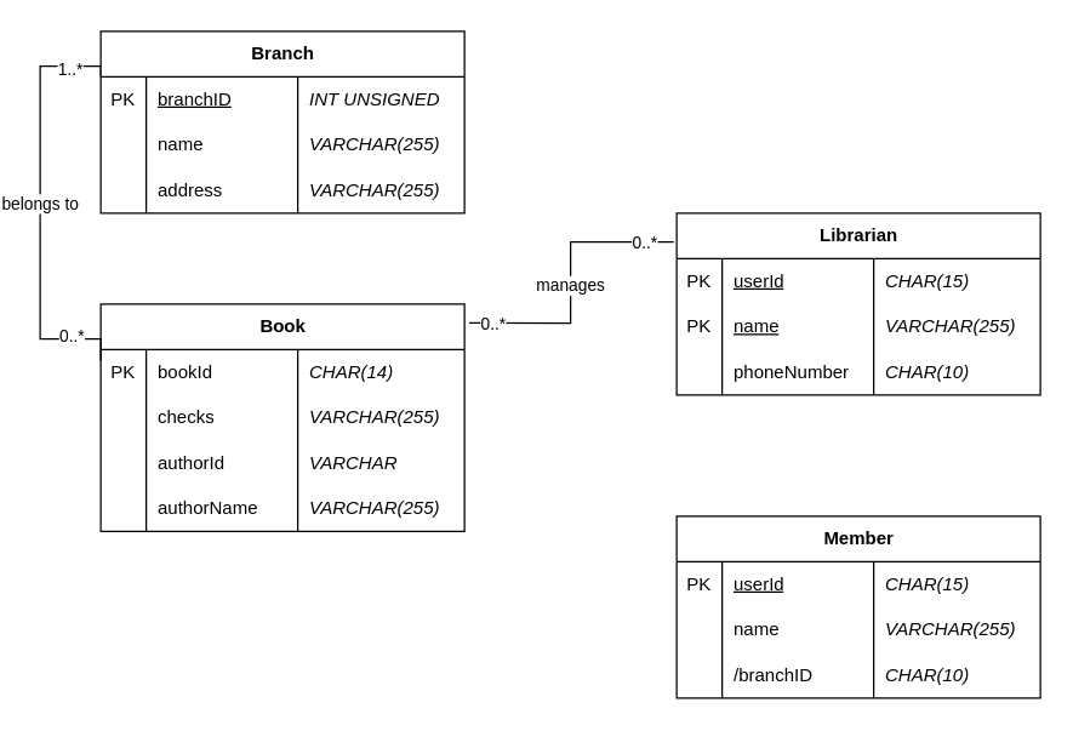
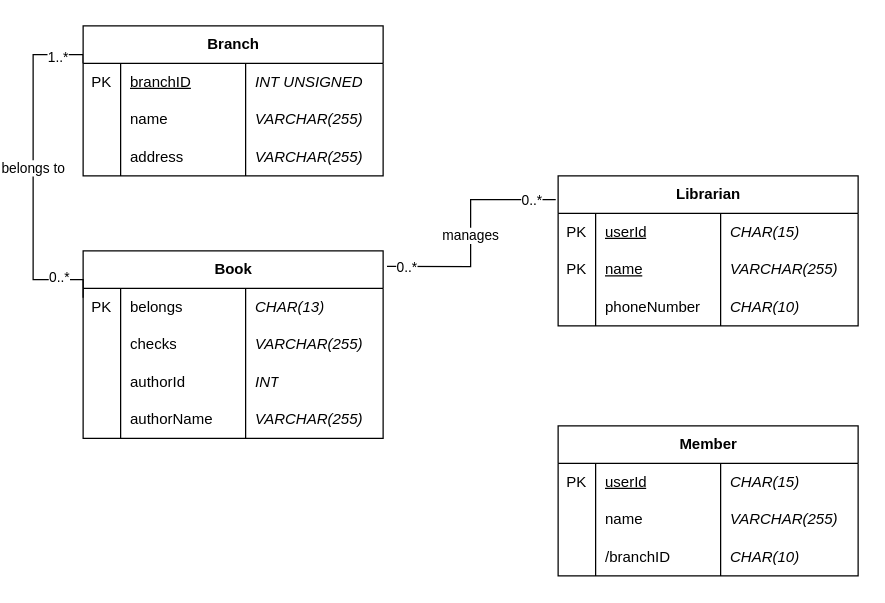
  <mxCell id="0" />
  <mxCell id="1" parent="0" />
  <mxCell id="2" value="Book" style="shape=table;startSize=30;container=1;collapsible=1;childLayout=tableLayout;fixedRows=1;rowLines=0;fontStyle=1;align=center;resizeLast=1;html=1;" parent="1" vertex="1"><mxGeometry x="60" y="200" width="240" height="150" as="geometry" /></mxCell>
  <mxCell id="3" value="" style="shape=tableRow;horizontal=0;startSize=0;swimlaneHead=0;swimlaneBody=0;fillColor=none;collapsible=0;dropTarget=0;points=[[0,0.5],[1,0.5]];portConstraint=eastwest;top=0;left=0;right=0;bottom=0;" parent="2" vertex="1"><mxGeometry y="30" width="240" height="30" as="geometry" /></mxCell>
  <mxCell id="4" value="PK" style="shape=partialRectangle;connectable=0;fillColor=none;top=0;left=0;bottom=0;right=0;editable=1;overflow=hidden;whiteSpace=wrap;html=1;" parent="3" vertex="1"><mxGeometry width="30" height="30" as="geometry"><mxRectangle width="30" height="30" as="alternateBounds" /></mxGeometry></mxCell>
- <mxCell id="5" value="bookId" style="shape=partialRectangle;connectable=0;fillColor=none;top=0;left=0;bottom=0;right=0;align=left;spacingLeft=6;overflow=hidden;whiteSpace=wrap;html=1;" parent="3" vertex="1"><mxGeometry x="30" width="100" height="30" as="geometry"><mxRectangle width="100" height="30" as="alternateBounds" /></mxGeometry></mxCell>
- <mxCell id="6" value="CHAR(14)" style="shape=partialRectangle;connectable=0;fillColor=none;top=0;left=0;bottom=0;right=0;align=left;spacingLeft=6;overflow=hidden;whiteSpace=wrap;html=1;fontStyle=2" parent="3" vertex="1"><mxGeometry x="130" width="110" height="30" as="geometry"><mxRectangle width="110" height="30" as="alternateBounds" /></mxGeometry></mxCell>
+ <mxCell id="5" value="belongs" style="shape=partialRectangle;connectable=0;fillColor=none;top=0;left=0;bottom=0;right=0;align=left;spacingLeft=6;overflow=hidden;whiteSpace=wrap;html=1;" parent="3" vertex="1"><mxGeometry x="30" width="100" height="30" as="geometry"><mxRectangle width="100" height="30" as="alternateBounds" /></mxGeometry></mxCell>
+ <mxCell id="6" value="CHAR(13)" style="shape=partialRectangle;connectable=0;fillColor=none;top=0;left=0;bottom=0;right=0;align=left;spacingLeft=6;overflow=hidden;whiteSpace=wrap;html=1;fontStyle=2" parent="3" vertex="1"><mxGeometry x="130" width="110" height="30" as="geometry"><mxRectangle width="110" height="30" as="alternateBounds" /></mxGeometry></mxCell>
  <mxCell id="7" value="" style="shape=tableRow;horizontal=0;startSize=0;swimlaneHead=0;swimlaneBody=0;fillColor=none;collapsible=0;dropTarget=0;points=[[0,0.5],[1,0.5]];portConstraint=eastwest;top=0;left=0;right=0;bottom=0;" parent="2" vertex="1"><mxGeometry y="60" width="240" height="30" as="geometry" /></mxCell>
  <mxCell id="8" value="" style="shape=partialRectangle;connectable=0;fillColor=none;top=0;left=0;bottom=0;right=0;editable=1;overflow=hidden;whiteSpace=wrap;html=1;" parent="7" vertex="1"><mxGeometry width="30" height="30" as="geometry"><mxRectangle width="30" height="30" as="alternateBounds" /></mxGeometry></mxCell>
  <mxCell id="9" value="checks" style="shape=partialRectangle;connectable=0;fillColor=none;top=0;left=0;bottom=0;right=0;align=left;spacingLeft=6;overflow=hidden;whiteSpace=wrap;html=1;" parent="7" vertex="1"><mxGeometry x="30" width="100" height="30" as="geometry"><mxRectangle width="100" height="30" as="alternateBounds" /></mxGeometry></mxCell>
  <mxCell id="10" value="VARCHAR(255)" style="shape=partialRectangle;connectable=0;fillColor=none;top=0;left=0;bottom=0;right=0;align=left;spacingLeft=6;overflow=hidden;whiteSpace=wrap;html=1;fontStyle=2" parent="7" vertex="1"><mxGeometry x="130" width="110" height="30" as="geometry"><mxRectangle width="110" height="30" as="alternateBounds" /></mxGeometry></mxCell>
  <mxCell id="11" value="" style="shape=tableRow;horizontal=0;startSize=0;swimlaneHead=0;swimlaneBody=0;fillColor=none;collapsible=0;dropTarget=0;points=[[0,0.5],[1,0.5]];portConstraint=eastwest;top=0;left=0;right=0;bottom=0;" parent="2" vertex="1"><mxGeometry y="90" width="240" height="30" as="geometry" /></mxCell>
  <mxCell id="12" value="" style="shape=partialRectangle;connectable=0;fillColor=none;top=0;left=0;bottom=0;right=0;editable=1;overflow=hidden;whiteSpace=wrap;html=1;" parent="11" vertex="1"><mxGeometry width="30" height="30" as="geometry"><mxRectangle width="30" height="30" as="alternateBounds" /></mxGeometry></mxCell>
  <mxCell id="13" value="authorId" style="shape=partialRectangle;connectable=0;fillColor=none;top=0;left=0;bottom=0;right=0;align=left;spacingLeft=6;overflow=hidden;whiteSpace=wrap;html=1;" parent="11" vertex="1"><mxGeometry x="30" width="100" height="30" as="geometry"><mxRectangle width="100" height="30" as="alternateBounds" /></mxGeometry></mxCell>
- <mxCell id="14" value="VARCHAR" style="shape=partialRectangle;connectable=0;fillColor=none;top=0;left=0;bottom=0;right=0;align=left;spacingLeft=6;overflow=hidden;whiteSpace=wrap;html=1;fontStyle=2" parent="11" vertex="1"><mxGeometry x="130" width="110" height="30" as="geometry"><mxRectangle width="110" height="30" as="alternateBounds" /></mxGeometry></mxCell>
+ <mxCell id="14" value="INT" style="shape=partialRectangle;connectable=0;fillColor=none;top=0;left=0;bottom=0;right=0;align=left;spacingLeft=6;overflow=hidden;whiteSpace=wrap;html=1;fontStyle=2" parent="11" vertex="1"><mxGeometry x="130" width="110" height="30" as="geometry"><mxRectangle width="110" height="30" as="alternateBounds" /></mxGeometry></mxCell>
  <mxCell id="15" value="" style="shape=tableRow;horizontal=0;startSize=0;swimlaneHead=0;swimlaneBody=0;fillColor=none;collapsible=0;dropTarget=0;points=[[0,0.5],[1,0.5]];portConstraint=eastwest;top=0;left=0;right=0;bottom=0;" parent="2" vertex="1"><mxGeometry y="120" width="240" height="30" as="geometry" /></mxCell>
  <mxCell id="16" value="" style="shape=partialRectangle;connectable=0;fillColor=none;top=0;left=0;bottom=0;right=0;editable=1;overflow=hidden;whiteSpace=wrap;html=1;" parent="15" vertex="1"><mxGeometry width="30" height="30" as="geometry"><mxRectangle width="30" height="30" as="alternateBounds" /></mxGeometry></mxCell>
  <mxCell id="17" value="authorName" style="shape=partialRectangle;connectable=0;fillColor=none;top=0;left=0;bottom=0;right=0;align=left;spacingLeft=6;overflow=hidden;whiteSpace=wrap;html=1;" parent="15" vertex="1"><mxGeometry x="30" width="100" height="30" as="geometry"><mxRectangle width="100" height="30" as="alternateBounds" /></mxGeometry></mxCell>
  <mxCell id="18" value="VARCHAR(255)" style="shape=partialRectangle;connectable=0;fillColor=none;top=0;left=0;bottom=0;right=0;align=left;spacingLeft=6;overflow=hidden;whiteSpace=wrap;html=1;fontStyle=2" parent="15" vertex="1"><mxGeometry x="130" width="110" height="30" as="geometry"><mxRectangle width="110" height="30" as="alternateBounds" /></mxGeometry></mxCell>
  <mxCell id="19" value="Member" style="shape=table;startSize=30;container=1;collapsible=1;childLayout=tableLayout;fixedRows=1;rowLines=0;fontStyle=1;align=center;resizeLast=1;html=1;" parent="1" vertex="1"><mxGeometry x="440" y="340" width="240" height="120" as="geometry" /></mxCell>
  <mxCell id="20" value="" style="shape=tableRow;horizontal=0;startSize=0;swimlaneHead=0;swimlaneBody=0;fillColor=none;collapsible=0;dropTarget=0;points=[[0,0.5],[1,0.5]];portConstraint=eastwest;top=0;left=0;right=0;bottom=0;strokeColor=default;fontStyle=1" parent="19" vertex="1"><mxGeometry y="30" width="240" height="30" as="geometry" /></mxCell>
  <mxCell id="21" value="PK" style="shape=partialRectangle;connectable=0;fillColor=none;top=0;left=0;bottom=0;right=0;fontStyle=0;overflow=hidden;whiteSpace=wrap;html=1;" parent="20" vertex="1"><mxGeometry width="30" height="30" as="geometry"><mxRectangle width="30" height="30" as="alternateBounds" /></mxGeometry></mxCell>
  <mxCell id="22" value="userId" style="shape=partialRectangle;connectable=0;fillColor=none;top=0;left=0;bottom=0;right=0;align=left;spacingLeft=6;fontStyle=4;overflow=hidden;whiteSpace=wrap;html=1;" parent="20" vertex="1"><mxGeometry x="30" width="100" height="30" as="geometry"><mxRectangle width="100" height="30" as="alternateBounds" /></mxGeometry></mxCell>
  <mxCell id="23" value="&lt;span style=&quot;font-weight: normal;&quot;&gt;CHAR(15)&lt;/span&gt;" style="shape=partialRectangle;connectable=0;fillColor=none;top=0;left=0;bottom=0;right=0;align=left;spacingLeft=6;fontStyle=3;overflow=hidden;whiteSpace=wrap;html=1;strokeColor=inherit;" parent="20" vertex="1"><mxGeometry x="130" width="110" height="30" as="geometry"><mxRectangle width="110" height="30" as="alternateBounds" /></mxGeometry></mxCell>
  <mxCell id="24" value="" style="shape=tableRow;horizontal=0;startSize=0;swimlaneHead=0;swimlaneBody=0;fillColor=none;collapsible=0;dropTarget=0;points=[[0,0.5],[1,0.5]];portConstraint=eastwest;top=0;left=0;right=0;bottom=0;" parent="19" vertex="1"><mxGeometry y="60" width="240" height="30" as="geometry" /></mxCell>
  <mxCell id="25" value="" style="shape=partialRectangle;connectable=0;fillColor=none;top=0;left=0;bottom=0;right=0;editable=1;overflow=hidden;whiteSpace=wrap;html=1;" parent="24" vertex="1"><mxGeometry width="30" height="30" as="geometry"><mxRectangle width="30" height="30" as="alternateBounds" /></mxGeometry></mxCell>
  <mxCell id="26" value="name" style="shape=partialRectangle;connectable=0;fillColor=none;top=0;left=0;bottom=0;right=0;align=left;spacingLeft=6;overflow=hidden;whiteSpace=wrap;html=1;" parent="24" vertex="1"><mxGeometry x="30" width="100" height="30" as="geometry"><mxRectangle width="100" height="30" as="alternateBounds" /></mxGeometry></mxCell>
  <mxCell id="27" value="VARCHAR(255)" style="shape=partialRectangle;connectable=0;fillColor=none;top=0;left=0;bottom=0;right=0;align=left;spacingLeft=6;overflow=hidden;whiteSpace=wrap;html=1;fontStyle=2" parent="24" vertex="1"><mxGeometry x="130" width="110" height="30" as="geometry"><mxRectangle width="110" height="30" as="alternateBounds" /></mxGeometry></mxCell>
  <mxCell id="28" value="" style="shape=tableRow;horizontal=0;startSize=0;swimlaneHead=0;swimlaneBody=0;fillColor=none;collapsible=0;dropTarget=0;points=[[0,0.5],[1,0.5]];portConstraint=eastwest;top=0;left=0;right=0;bottom=0;" parent="19" vertex="1"><mxGeometry y="90" width="240" height="30" as="geometry" /></mxCell>
  <mxCell id="29" value="" style="shape=partialRectangle;connectable=0;fillColor=none;top=0;left=0;bottom=0;right=0;editable=1;overflow=hidden;whiteSpace=wrap;html=1;" parent="28" vertex="1"><mxGeometry width="30" height="30" as="geometry"><mxRectangle width="30" height="30" as="alternateBounds" /></mxGeometry></mxCell>
  <mxCell id="30" value="/branchID" style="shape=partialRectangle;connectable=0;fillColor=none;top=0;left=0;bottom=0;right=0;align=left;spacingLeft=6;overflow=hidden;whiteSpace=wrap;html=1;" parent="28" vertex="1"><mxGeometry x="30" width="100" height="30" as="geometry"><mxRectangle width="100" height="30" as="alternateBounds" /></mxGeometry></mxCell>
  <mxCell id="31" value="CHAR(10)" style="shape=partialRectangle;connectable=0;fillColor=none;top=0;left=0;bottom=0;right=0;align=left;spacingLeft=6;overflow=hidden;whiteSpace=wrap;html=1;fontStyle=2" parent="28" vertex="1"><mxGeometry x="130" width="110" height="30" as="geometry"><mxRectangle width="110" height="30" as="alternateBounds" /></mxGeometry></mxCell>
  <mxCell id="32" value="Librarian" style="shape=table;startSize=30;container=1;collapsible=1;childLayout=tableLayout;fixedRows=1;rowLines=0;fontStyle=1;align=center;resizeLast=1;html=1;" parent="1" vertex="1"><mxGeometry x="440" y="140" width="240" height="120" as="geometry" /></mxCell>
  <mxCell id="33" value="" style="shape=tableRow;horizontal=0;startSize=0;swimlaneHead=0;swimlaneBody=0;fillColor=none;collapsible=0;dropTarget=0;points=[[0,0.5],[1,0.5]];portConstraint=eastwest;top=0;left=0;right=0;bottom=0;strokeColor=default;fontStyle=1" parent="32" vertex="1"><mxGeometry y="30" width="240" height="30" as="geometry" /></mxCell>
  <mxCell id="34" value="PK" style="shape=partialRectangle;connectable=0;fillColor=none;top=0;left=0;bottom=0;right=0;fontStyle=0;overflow=hidden;whiteSpace=wrap;html=1;" parent="33" vertex="1"><mxGeometry width="30" height="30" as="geometry"><mxRectangle width="30" height="30" as="alternateBounds" /></mxGeometry></mxCell>
  <mxCell id="35" value="userId" style="shape=partialRectangle;connectable=0;fillColor=none;top=0;left=0;bottom=0;right=0;align=left;spacingLeft=6;fontStyle=4;overflow=hidden;whiteSpace=wrap;html=1;" parent="33" vertex="1"><mxGeometry x="30" width="100" height="30" as="geometry"><mxRectangle width="100" height="30" as="alternateBounds" /></mxGeometry></mxCell>
  <mxCell id="36" value="&lt;span style=&quot;font-weight: normal;&quot;&gt;CHAR(15)&lt;/span&gt;" style="shape=partialRectangle;connectable=0;fillColor=none;top=0;left=0;bottom=0;right=0;align=left;spacingLeft=6;fontStyle=3;overflow=hidden;whiteSpace=wrap;html=1;strokeColor=inherit;" parent="33" vertex="1"><mxGeometry x="130" width="110" height="30" as="geometry"><mxRectangle width="110" height="30" as="alternateBounds" /></mxGeometry></mxCell>
  <mxCell id="37" value="" style="shape=tableRow;horizontal=0;startSize=0;swimlaneHead=0;swimlaneBody=0;fillColor=none;collapsible=0;dropTarget=0;points=[[0,0.5],[1,0.5]];portConstraint=eastwest;top=0;left=0;right=0;bottom=0;" parent="32" vertex="1"><mxGeometry y="60" width="240" height="30" as="geometry" /></mxCell>
  <mxCell id="38" value="PK" style="shape=partialRectangle;connectable=0;fillColor=none;top=0;left=0;bottom=0;right=0;editable=1;overflow=hidden;whiteSpace=wrap;html=1;" parent="37" vertex="1"><mxGeometry width="30" height="30" as="geometry"><mxRectangle width="30" height="30" as="alternateBounds" /></mxGeometry></mxCell>
  <mxCell id="39" value="name" style="shape=partialRectangle;connectable=0;fillColor=none;top=0;left=0;bottom=0;right=0;align=left;spacingLeft=6;overflow=hidden;whiteSpace=wrap;html=1;fontStyle=4" parent="37" vertex="1"><mxGeometry x="30" width="100" height="30" as="geometry"><mxRectangle width="100" height="30" as="alternateBounds" /></mxGeometry></mxCell>
  <mxCell id="40" value="VARCHAR(255)" style="shape=partialRectangle;connectable=0;fillColor=none;top=0;left=0;bottom=0;right=0;align=left;spacingLeft=6;overflow=hidden;whiteSpace=wrap;html=1;fontStyle=2" parent="37" vertex="1"><mxGeometry x="130" width="110" height="30" as="geometry"><mxRectangle width="110" height="30" as="alternateBounds" /></mxGeometry></mxCell>
  <mxCell id="41" value="" style="shape=tableRow;horizontal=0;startSize=0;swimlaneHead=0;swimlaneBody=0;fillColor=none;collapsible=0;dropTarget=0;points=[[0,0.5],[1,0.5]];portConstraint=eastwest;top=0;left=0;right=0;bottom=0;" parent="32" vertex="1"><mxGeometry y="90" width="240" height="30" as="geometry" /></mxCell>
  <mxCell id="42" value="" style="shape=partialRectangle;connectable=0;fillColor=none;top=0;left=0;bottom=0;right=0;editable=1;overflow=hidden;whiteSpace=wrap;html=1;" parent="41" vertex="1"><mxGeometry width="30" height="30" as="geometry"><mxRectangle width="30" height="30" as="alternateBounds" /></mxGeometry></mxCell>
  <mxCell id="43" value="phoneNumber" style="shape=partialRectangle;connectable=0;fillColor=none;top=0;left=0;bottom=0;right=0;align=left;spacingLeft=6;overflow=hidden;whiteSpace=wrap;html=1;" parent="41" vertex="1"><mxGeometry x="30" width="100" height="30" as="geometry"><mxRectangle width="100" height="30" as="alternateBounds" /></mxGeometry></mxCell>
  <mxCell id="44" value="CHAR(10)" style="shape=partialRectangle;connectable=0;fillColor=none;top=0;left=0;bottom=0;right=0;align=left;spacingLeft=6;overflow=hidden;whiteSpace=wrap;html=1;fontStyle=2" parent="41" vertex="1"><mxGeometry x="130" width="110" height="30" as="geometry"><mxRectangle width="110" height="30" as="alternateBounds" /></mxGeometry></mxCell>
  <mxCell id="45" style="edgeStyle=orthogonalEdgeStyle;shape=connector;rounded=0;orthogonalLoop=1;jettySize=auto;html=1;exitX=0;exitY=0.25;exitDx=0;exitDy=0;entryX=0;entryY=0.25;entryDx=0;entryDy=0;strokeColor=default;align=center;verticalAlign=middle;fontFamily=Helvetica;fontSize=11;fontColor=default;labelBackgroundColor=default;endArrow=none;endFill=0;" parent="1" source="49" target="2" edge="1"><mxGeometry relative="1" as="geometry"><Array as="points"><mxPoint x="20" y="43" /><mxPoint x="20" y="223" /></Array></mxGeometry></mxCell>
  <mxCell id="46" value="1..*" style="edgeLabel;html=1;align=center;verticalAlign=middle;resizable=0;points=[];fontFamily=Helvetica;fontSize=11;fontColor=default;labelBackgroundColor=default;" parent="45" vertex="1" connectable="0"><mxGeometry x="-0.9" y="1" relative="1" as="geometry"><mxPoint x="-13" as="offset" /></mxGeometry></mxCell>
  <mxCell id="47" value="0..*" style="edgeLabel;html=1;align=center;verticalAlign=middle;resizable=0;points=[];fontFamily=Helvetica;fontSize=11;fontColor=default;labelBackgroundColor=default;" parent="45" vertex="1" connectable="0"><mxGeometry x="0.892" y="1" relative="1" as="geometry"><mxPoint x="-19" y="-2" as="offset" /></mxGeometry></mxCell>
  <mxCell id="48" value="belongs to" style="edgeLabel;html=1;align=center;verticalAlign=middle;resizable=0;points=[];fontFamily=Helvetica;fontSize=11;fontColor=default;labelBackgroundColor=default;" parent="45" vertex="1" connectable="0"><mxGeometry x="-0.112" y="-1" relative="1" as="geometry"><mxPoint y="12" as="offset" /></mxGeometry></mxCell>
  <mxCell id="49" value="Branch" style="shape=table;startSize=30;container=1;collapsible=1;childLayout=tableLayout;fixedRows=1;rowLines=0;fontStyle=1;align=center;resizeLast=1;html=1;" parent="1" vertex="1"><mxGeometry x="60" y="20" width="240" height="120" as="geometry"><mxRectangle x="70" y="80" width="80" height="30" as="alternateBounds" /></mxGeometry></mxCell>
  <mxCell id="50" value="" style="shape=tableRow;horizontal=0;startSize=0;swimlaneHead=0;swimlaneBody=0;fillColor=none;collapsible=0;dropTarget=0;points=[[0,0.5],[1,0.5]];portConstraint=eastwest;top=0;left=0;right=0;bottom=0;strokeColor=default;fontStyle=1" parent="49" vertex="1"><mxGeometry y="30" width="240" height="30" as="geometry" /></mxCell>
  <mxCell id="51" value="PK" style="shape=partialRectangle;connectable=0;fillColor=none;top=0;left=0;bottom=0;right=0;fontStyle=0;overflow=hidden;whiteSpace=wrap;html=1;" parent="50" vertex="1"><mxGeometry width="30" height="30" as="geometry"><mxRectangle width="30" height="30" as="alternateBounds" /></mxGeometry></mxCell>
  <mxCell id="52" value="branchID" style="shape=partialRectangle;connectable=0;fillColor=none;top=0;left=0;bottom=0;right=0;align=left;spacingLeft=6;fontStyle=4;overflow=hidden;whiteSpace=wrap;html=1;" parent="50" vertex="1"><mxGeometry x="30" width="100" height="30" as="geometry"><mxRectangle width="100" height="30" as="alternateBounds" /></mxGeometry></mxCell>
  <mxCell id="53" value="&lt;span style=&quot;font-weight: 400;&quot;&gt;INT UNSIGNED&lt;/span&gt;" style="shape=partialRectangle;connectable=0;fillColor=none;top=0;left=0;bottom=0;right=0;align=left;spacingLeft=6;fontStyle=3;overflow=hidden;whiteSpace=wrap;html=1;strokeColor=inherit;" parent="50" vertex="1"><mxGeometry x="130" width="110" height="30" as="geometry"><mxRectangle width="110" height="30" as="alternateBounds" /></mxGeometry></mxCell>
  <mxCell id="54" value="" style="shape=tableRow;horizontal=0;startSize=0;swimlaneHead=0;swimlaneBody=0;fillColor=none;collapsible=0;dropTarget=0;points=[[0,0.5],[1,0.5]];portConstraint=eastwest;top=0;left=0;right=0;bottom=0;" parent="49" vertex="1"><mxGeometry y="60" width="240" height="30" as="geometry" /></mxCell>
  <mxCell id="55" value="" style="shape=partialRectangle;connectable=0;fillColor=none;top=0;left=0;bottom=0;right=0;editable=1;overflow=hidden;whiteSpace=wrap;html=1;" parent="54" vertex="1"><mxGeometry width="30" height="30" as="geometry"><mxRectangle width="30" height="30" as="alternateBounds" /></mxGeometry></mxCell>
  <mxCell id="56" value="name" style="shape=partialRectangle;connectable=0;fillColor=none;top=0;left=0;bottom=0;right=0;align=left;spacingLeft=6;overflow=hidden;whiteSpace=wrap;html=1;" parent="54" vertex="1"><mxGeometry x="30" width="100" height="30" as="geometry"><mxRectangle width="100" height="30" as="alternateBounds" /></mxGeometry></mxCell>
  <mxCell id="57" value="VARCHAR(255)" style="shape=partialRectangle;connectable=0;fillColor=none;top=0;left=0;bottom=0;right=0;align=left;spacingLeft=6;overflow=hidden;whiteSpace=wrap;html=1;fontStyle=2" parent="54" vertex="1"><mxGeometry x="130" width="110" height="30" as="geometry"><mxRectangle width="110" height="30" as="alternateBounds" /></mxGeometry></mxCell>
  <mxCell id="58" value="" style="shape=tableRow;horizontal=0;startSize=0;swimlaneHead=0;swimlaneBody=0;fillColor=none;collapsible=0;dropTarget=0;points=[[0,0.5],[1,0.5]];portConstraint=eastwest;top=0;left=0;right=0;bottom=0;" parent="49" vertex="1"><mxGeometry y="90" width="240" height="30" as="geometry" /></mxCell>
  <mxCell id="59" value="" style="shape=partialRectangle;connectable=0;fillColor=none;top=0;left=0;bottom=0;right=0;editable=1;overflow=hidden;whiteSpace=wrap;html=1;" parent="58" vertex="1"><mxGeometry width="30" height="30" as="geometry"><mxRectangle width="30" height="30" as="alternateBounds" /></mxGeometry></mxCell>
  <mxCell id="60" value="address" style="shape=partialRectangle;connectable=0;fillColor=none;top=0;left=0;bottom=0;right=0;align=left;spacingLeft=6;overflow=hidden;whiteSpace=wrap;html=1;" parent="58" vertex="1"><mxGeometry x="30" width="100" height="30" as="geometry"><mxRectangle width="100" height="30" as="alternateBounds" /></mxGeometry></mxCell>
  <mxCell id="61" value="VARCHAR(255)" style="shape=partialRectangle;connectable=0;fillColor=none;top=0;left=0;bottom=0;right=0;align=left;spacingLeft=6;overflow=hidden;whiteSpace=wrap;html=1;fontStyle=2" parent="58" vertex="1"><mxGeometry x="130" width="110" height="30" as="geometry"><mxRectangle width="110" height="30" as="alternateBounds" /></mxGeometry></mxCell>
  <mxCell id="62" style="edgeStyle=orthogonalEdgeStyle;shape=connector;rounded=0;orthogonalLoop=1;jettySize=auto;html=1;exitX=-0.008;exitY=0.158;exitDx=0;exitDy=0;entryX=1.013;entryY=0.083;entryDx=0;entryDy=0;entryPerimeter=0;strokeColor=default;align=center;verticalAlign=middle;fontFamily=Helvetica;fontSize=11;fontColor=default;labelBackgroundColor=default;endArrow=none;endFill=0;exitPerimeter=0;" parent="1" source="32" target="2" edge="1"><mxGeometry relative="1" as="geometry" /></mxCell>
  <mxCell id="63" value="manages" style="edgeLabel;html=1;align=center;verticalAlign=middle;resizable=0;points=[];fontFamily=Helvetica;fontSize=11;fontColor=default;labelBackgroundColor=default;" parent="62" vertex="1" connectable="0"><mxGeometry x="0.028" y="-1" relative="1" as="geometry"><mxPoint as="offset" /></mxGeometry></mxCell>
  <mxCell id="64" value="0..*" style="edgeLabel;html=1;align=center;verticalAlign=middle;resizable=0;points=[];fontFamily=Helvetica;fontSize=11;fontColor=default;labelBackgroundColor=default;" parent="62" vertex="1" connectable="0"><mxGeometry x="-0.79" y="1" relative="1" as="geometry"><mxPoint as="offset" /></mxGeometry></mxCell>
  <mxCell id="65" value="0..*" style="edgeLabel;html=1;align=center;verticalAlign=middle;resizable=0;points=[];fontFamily=Helvetica;fontSize=11;fontColor=default;labelBackgroundColor=default;" parent="62" vertex="1" connectable="0"><mxGeometry x="0.834" relative="1" as="geometry"><mxPoint as="offset" /></mxGeometry></mxCell>
